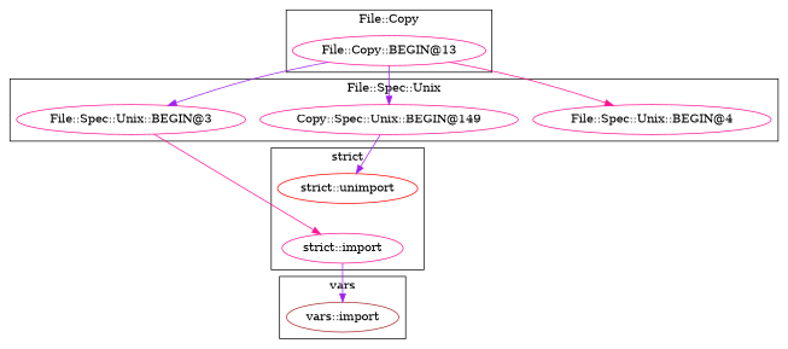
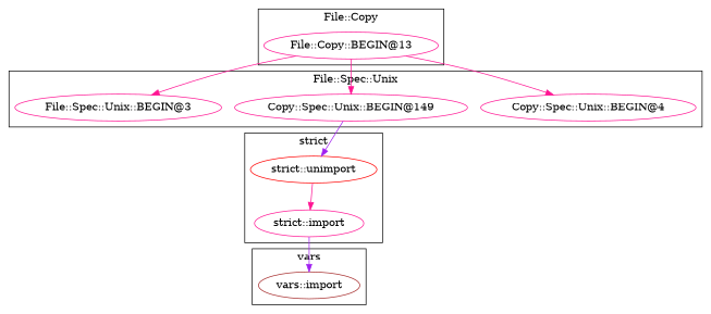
  digraph {
    node [color=deeppink]
    edge [color=purple]
    "vars::import" [color=brown]
    "File::Copy::BEGIN@13"
-   "File::Spec::Unix::BEGIN@4"
+   "File::Spec::Unix::BEGIN@4" [label="Copy::Spec::Unix::BEGIN@4"]
    "File::Spec::Unix::BEGIN@3"
    n5 [label="Copy::Spec::Unix::BEGIN@149"]
    "strict::import"
    "strict::unimport" [color=red]
    subgraph cluster_1 {
      label=vars
      "vars::import"
    }
    subgraph cluster_2 {
      label="File::Copy"
      "File::Copy::BEGIN@13"
    }
    subgraph cluster_3 {
      label="File::Spec::Unix"
      "File::Spec::Unix::BEGIN@4"
      "File::Spec::Unix::BEGIN@3"
      n5
    }
    subgraph cluster_4 {
      label="strict"
      "strict::import"
      "strict::unimport"
    }
    "File::Copy::BEGIN@13" -> "File::Spec::Unix::BEGIN@4" [color=deeppink]
-   "File::Copy::BEGIN@13" -> "File::Spec::Unix::BEGIN@3"
-   "File::Copy::BEGIN@13" -> n5
-   "File::Spec::Unix::BEGIN@3" -> "strict::import" [color=deeppink]
+   "File::Copy::BEGIN@13" -> "File::Spec::Unix::BEGIN@3" [color=deeppink]
+   "File::Copy::BEGIN@13" -> n5 [color=deeppink]
+   "strict::unimport" -> "strict::import" [color=deeppink]
    n5 -> "strict::unimport"
    "strict::import" -> "vars::import"
  }
